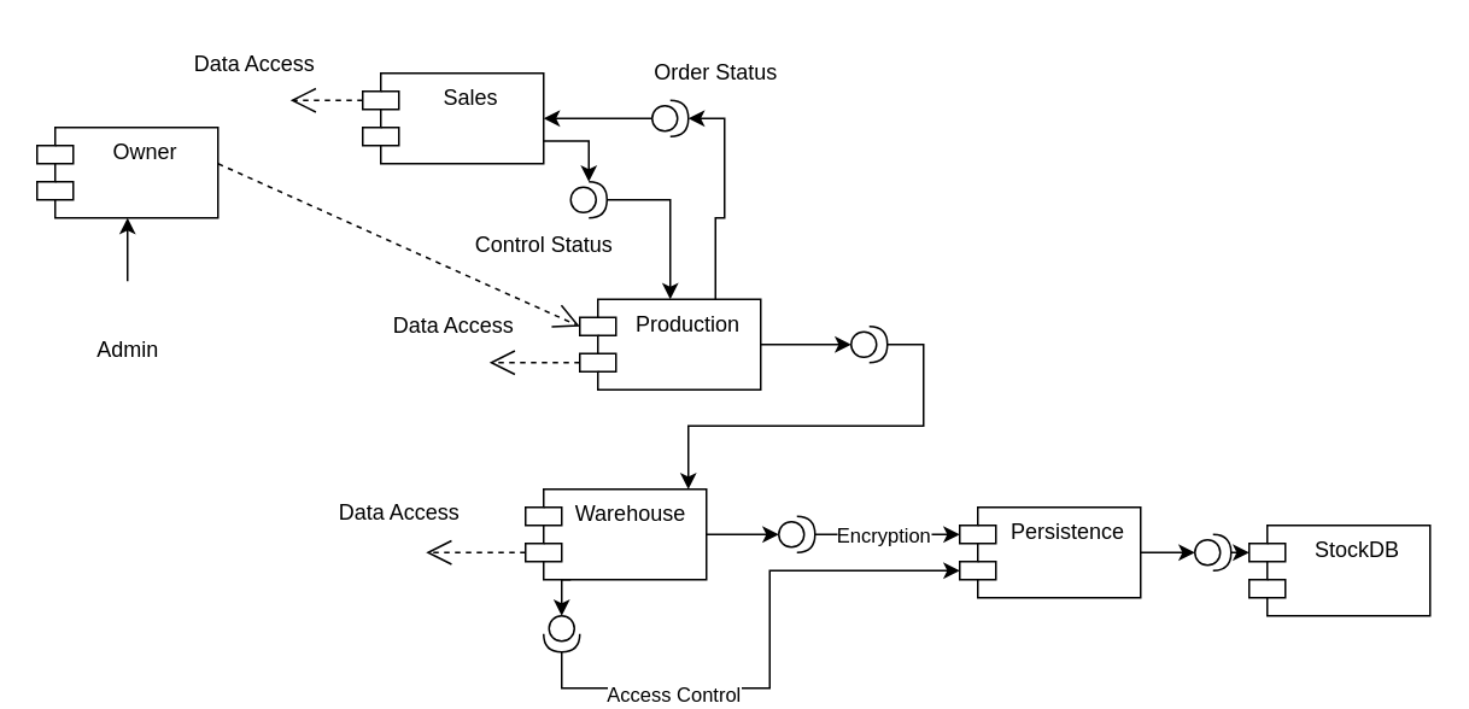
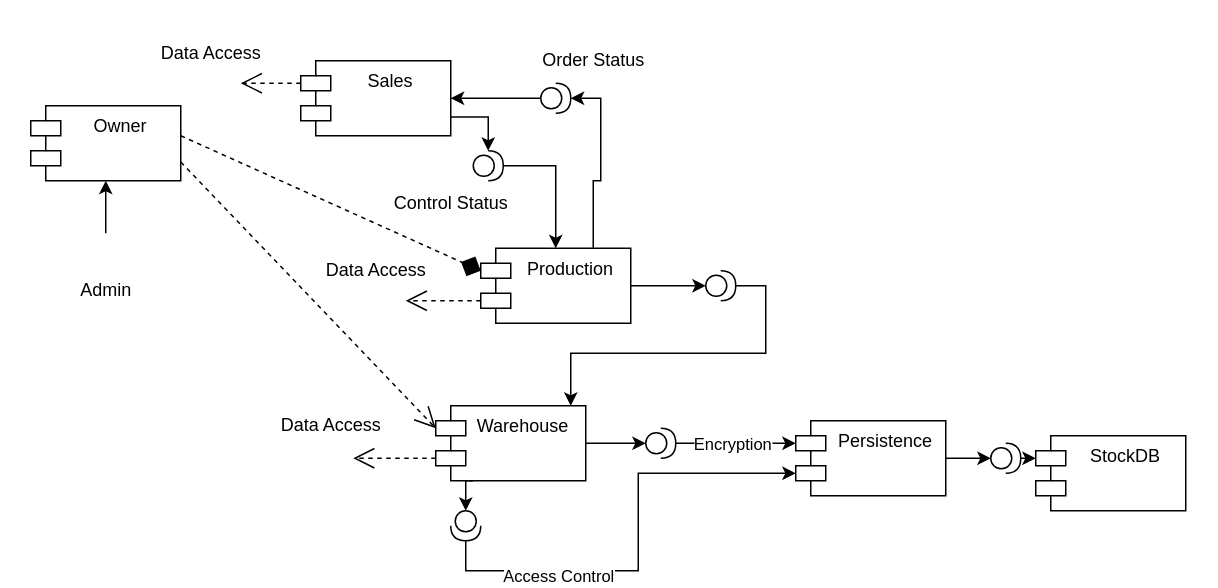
  <mxCell id="0" />
  <mxCell id="1" parent="0" />
  <mxCell id="2" value="Owner" style="shape=module;align=left;spacingLeft=20;align=center;verticalAlign=top;whiteSpace=wrap;html=1;" parent="1" vertex="1"><mxGeometry x="20" y="70" width="100" height="50" as="geometry" /></mxCell>
  <mxCell id="3" value="Warehouse&amp;nbsp;" style="shape=module;align=left;spacingLeft=20;align=center;verticalAlign=top;whiteSpace=wrap;html=1;" parent="1" vertex="1"><mxGeometry x="290" y="270" width="100" height="50" as="geometry" /></mxCell>
  <mxCell id="4" style="edgeStyle=orthogonalEdgeStyle;rounded=0;orthogonalLoop=1;jettySize=auto;html=1;exitX=1;exitY=0.75;exitDx=0;exitDy=0;" edge="1" parent="1" source="5" target="14"><mxGeometry relative="1" as="geometry" /></mxCell>
  <mxCell id="5" value="Sales" style="shape=module;align=left;spacingLeft=20;align=center;verticalAlign=top;whiteSpace=wrap;html=1;" parent="1" vertex="1"><mxGeometry x="200" y="40" width="100" height="50" as="geometry" /></mxCell>
  <mxCell id="6" value="Production" style="shape=module;align=left;spacingLeft=20;align=center;verticalAlign=top;whiteSpace=wrap;html=1;" parent="1" vertex="1"><mxGeometry x="320" y="165" width="100" height="50" as="geometry" /></mxCell>
- <mxCell id="7" value="" style="endArrow=open;endSize=12;dashed=1;html=1;rounded=0;exitX=1;exitY=0.4;exitDx=0;exitDy=0;entryX=0;entryY=0;entryDx=0;entryDy=15;entryPerimeter=0;exitPerimeter=0;" parent="1" source="2" target="6" edge="1"><mxGeometry width="160" relative="1" as="geometry"><mxPoint x="200" y="150" as="sourcePoint" /><mxPoint x="360" y="150" as="targetPoint" /></mxGeometry></mxCell>
+ <mxCell id="7" value="" style="endArrow=diamond;endSize=12;dashed=1;html=1;rounded=0;exitX=1;exitY=0.4;exitDx=0;exitDy=0;entryX=0;entryY=0;entryDx=0;entryDy=15;entryPerimeter=0;exitPerimeter=0;" parent="1" source="2" target="6" edge="1"><mxGeometry width="160" relative="1" as="geometry"><mxPoint x="200" y="150" as="sourcePoint" /><mxPoint x="360" y="150" as="targetPoint" /></mxGeometry></mxCell>
+ <mxCell id="8" value="" style="endArrow=open;endSize=12;dashed=1;html=1;rounded=0;exitX=1;exitY=0.75;exitDx=0;exitDy=0;entryX=0;entryY=0;entryDx=0;entryDy=15;entryPerimeter=0;" parent="1" source="2" target="3" edge="1"><mxGeometry width="160" relative="1" as="geometry"><mxPoint x="270" y="250" as="sourcePoint" /><mxPoint x="430" y="250" as="targetPoint" /></mxGeometry></mxCell>
  <mxCell id="9" value="StockDB" style="shape=module;align=left;spacingLeft=20;align=center;verticalAlign=top;whiteSpace=wrap;html=1;" parent="1" vertex="1"><mxGeometry x="690" y="290" width="100" height="50" as="geometry" /></mxCell>
  <mxCell id="10" value="" style="shape=providedRequiredInterface;html=1;verticalLabelPosition=bottom;sketch=0;" parent="1" vertex="1"><mxGeometry x="470" y="180" width="20" height="20" as="geometry" /></mxCell>
  <mxCell id="11" style="edgeStyle=orthogonalEdgeStyle;rounded=0;orthogonalLoop=1;jettySize=auto;html=1;exitX=1;exitY=0.5;exitDx=0;exitDy=0;entryX=0;entryY=0.5;entryDx=0;entryDy=0;entryPerimeter=0;" parent="1" source="6" target="10" edge="1"><mxGeometry relative="1" as="geometry"><Array as="points" /></mxGeometry></mxCell>
  <mxCell id="12" style="edgeStyle=orthogonalEdgeStyle;rounded=0;orthogonalLoop=1;jettySize=auto;html=1;exitX=1;exitY=0.5;exitDx=0;exitDy=0;exitPerimeter=0;entryX=0.9;entryY=0;entryDx=0;entryDy=0;entryPerimeter=0;" parent="1" source="10" target="3" edge="1"><mxGeometry relative="1" as="geometry" /></mxCell>
  <mxCell id="13" style="edgeStyle=orthogonalEdgeStyle;rounded=0;orthogonalLoop=1;jettySize=auto;html=1;exitX=1;exitY=0.5;exitDx=0;exitDy=0;exitPerimeter=0;entryX=0.5;entryY=0;entryDx=0;entryDy=0;" edge="1" parent="1" source="14" target="6"><mxGeometry relative="1" as="geometry"><mxPoint x="370" y="150" as="targetPoint" /><Array as="points"><mxPoint x="370" y="110" /><mxPoint x="370" y="150" /></Array></mxGeometry></mxCell>
  <mxCell id="14" value="" style="shape=providedRequiredInterface;html=1;verticalLabelPosition=bottom;sketch=0;" parent="1" vertex="1"><mxGeometry x="315" y="100" width="20" height="20" as="geometry" /></mxCell>
  <mxCell id="15" value="Control Status" style="text;html=1;align=center;verticalAlign=middle;resizable=0;points=[];autosize=1;strokeColor=none;fillColor=none;" parent="1" vertex="1"><mxGeometry x="240" y="120" width="120" height="30" as="geometry" /></mxCell>
  <mxCell id="16" style="edgeStyle=orthogonalEdgeStyle;rounded=0;orthogonalLoop=1;jettySize=auto;html=1;exitX=0;exitY=0.5;exitDx=0;exitDy=0;exitPerimeter=0;entryX=1;entryY=0.5;entryDx=0;entryDy=0;" edge="1" parent="1" source="17" target="5"><mxGeometry relative="1" as="geometry" /></mxCell>
  <mxCell id="17" value="" style="shape=providedRequiredInterface;html=1;verticalLabelPosition=bottom;sketch=0;" vertex="1" parent="1"><mxGeometry x="360" y="55" width="20" height="20" as="geometry" /></mxCell>
  <mxCell id="18" style="edgeStyle=orthogonalEdgeStyle;rounded=0;orthogonalLoop=1;jettySize=auto;html=1;exitX=0.75;exitY=0;exitDx=0;exitDy=0;entryX=1;entryY=0.5;entryDx=0;entryDy=0;entryPerimeter=0;" edge="1" parent="1" source="6" target="17"><mxGeometry relative="1" as="geometry" /></mxCell>
  <mxCell id="19" value="Order Status" style="text;html=1;align=center;verticalAlign=middle;resizable=0;points=[];autosize=1;strokeColor=none;fillColor=none;" vertex="1" parent="1"><mxGeometry x="350" y="25" width="90" height="30" as="geometry" /></mxCell>
  <mxCell id="20" value="" style="ellipse;html=1;shape=endState;strokeColor=none;" vertex="1" parent="1"><mxGeometry x="240" y="185" width="30" height="30" as="geometry" /></mxCell>
  <mxCell id="21" value="" style="ellipse;html=1;shape=endState;strokeColor=none;" vertex="1" parent="1"><mxGeometry x="130" y="40" width="30" height="30" as="geometry" /></mxCell>
  <mxCell id="22" value="" style="ellipse;html=1;shape=endState;strokeColor=none;" vertex="1" parent="1"><mxGeometry x="205" y="290" width="30" height="30" as="geometry" /></mxCell>
  <mxCell id="23" value="" style="endArrow=open;endSize=12;dashed=1;html=1;rounded=0;exitX=0;exitY=0;exitDx=0;exitDy=15;exitPerimeter=0;entryX=1;entryY=0.5;entryDx=0;entryDy=0;" edge="1" parent="1" source="5" target="21"><mxGeometry width="160" relative="1" as="geometry"><mxPoint x="150" y="250" as="sourcePoint" /><mxPoint x="310" y="250" as="targetPoint" /></mxGeometry></mxCell>
  <mxCell id="24" value="Data Access" style="text;html=1;align=center;verticalAlign=middle;resizable=0;points=[];autosize=1;strokeColor=none;fillColor=none;" vertex="1" parent="1"><mxGeometry x="95" y="20" width="90" height="30" as="geometry" /></mxCell>
  <mxCell id="25" value="" style="endArrow=open;endSize=12;dashed=1;html=1;rounded=0;exitX=0;exitY=0;exitDx=0;exitDy=35;exitPerimeter=0;entryX=1;entryY=0.5;entryDx=0;entryDy=0;" edge="1" parent="1" source="6" target="20"><mxGeometry width="160" relative="1" as="geometry"><mxPoint x="150" y="240" as="sourcePoint" /><mxPoint x="310" y="240" as="targetPoint" /></mxGeometry></mxCell>
  <mxCell id="26" value="Data Access" style="text;html=1;align=center;verticalAlign=middle;resizable=0;points=[];autosize=1;strokeColor=none;fillColor=none;" vertex="1" parent="1"><mxGeometry x="205" y="165" width="90" height="30" as="geometry" /></mxCell>
  <mxCell id="27" value="" style="endArrow=open;endSize=12;dashed=1;html=1;rounded=0;exitX=0;exitY=0;exitDx=0;exitDy=35;exitPerimeter=0;entryX=1;entryY=0.5;entryDx=0;entryDy=0;" edge="1" parent="1" source="3" target="22"><mxGeometry width="160" relative="1" as="geometry"><mxPoint x="150" y="240" as="sourcePoint" /><mxPoint x="310" y="240" as="targetPoint" /></mxGeometry></mxCell>
  <mxCell id="28" value="Data Access" style="text;html=1;align=center;verticalAlign=middle;resizable=0;points=[];autosize=1;strokeColor=none;fillColor=none;" vertex="1" parent="1"><mxGeometry x="175" y="268" width="90" height="30" as="geometry" /></mxCell>
  <mxCell id="29" value="Persistence" style="shape=module;align=left;spacingLeft=20;align=center;verticalAlign=top;whiteSpace=wrap;html=1;" vertex="1" parent="1"><mxGeometry x="530" y="280" width="100" height="50" as="geometry" /></mxCell>
  <mxCell id="30" value="" style="shape=providedRequiredInterface;html=1;verticalLabelPosition=bottom;sketch=0;flipH=0;flipV=0;direction=south;" vertex="1" parent="1"><mxGeometry x="300" y="340" width="20" height="20" as="geometry" /></mxCell>
  <mxCell id="31" style="edgeStyle=orthogonalEdgeStyle;rounded=0;orthogonalLoop=1;jettySize=auto;html=1;exitX=0.25;exitY=1;exitDx=0;exitDy=0;entryX=0;entryY=0.5;entryDx=0;entryDy=0;entryPerimeter=0;" edge="1" parent="1" source="3" target="30"><mxGeometry relative="1" as="geometry" /></mxCell>
  <mxCell id="32" value="" style="shape=providedRequiredInterface;html=1;verticalLabelPosition=bottom;sketch=0;direction=east;" vertex="1" parent="1"><mxGeometry x="430" y="285" width="20" height="20" as="geometry" /></mxCell>
  <mxCell id="33" value="" style="shape=providedRequiredInterface;html=1;verticalLabelPosition=bottom;sketch=0;" vertex="1" parent="1"><mxGeometry x="660" y="295" width="20" height="20" as="geometry" /></mxCell>
  <mxCell id="34" style="edgeStyle=orthogonalEdgeStyle;rounded=0;orthogonalLoop=1;jettySize=auto;html=1;exitX=1;exitY=0.5;exitDx=0;exitDy=0;exitPerimeter=0;entryX=0;entryY=0;entryDx=0;entryDy=15;entryPerimeter=0;" edge="1" parent="1" source="33" target="9"><mxGeometry relative="1" as="geometry" /></mxCell>
  <mxCell id="35" style="edgeStyle=orthogonalEdgeStyle;rounded=0;orthogonalLoop=1;jettySize=auto;html=1;exitX=0.5;exitY=0;exitDx=0;exitDy=0;entryX=0.5;entryY=1;entryDx=0;entryDy=0;" edge="1" parent="1" source="36" target="2"><mxGeometry relative="1" as="geometry" /></mxCell>
  <mxCell id="36" value="" style="ellipse;html=1;shape=endState;strokeColor=none;" vertex="1" parent="1"><mxGeometry x="55" y="155" width="30" height="30" as="geometry" /></mxCell>
  <mxCell id="37" value="Admin" style="text;html=1;align=center;verticalAlign=middle;resizable=0;points=[];autosize=1;strokeColor=none;fillColor=none;" vertex="1" parent="1"><mxGeometry x="40" y="178" width="60" height="30" as="geometry" /></mxCell>
  <mxCell id="38" style="edgeStyle=orthogonalEdgeStyle;rounded=0;orthogonalLoop=1;jettySize=auto;html=1;exitX=1;exitY=0.5;exitDx=0;exitDy=0;exitPerimeter=0;entryX=0;entryY=0;entryDx=0;entryDy=15;entryPerimeter=0;" edge="1" parent="1" source="32" target="29"><mxGeometry relative="1" as="geometry" /></mxCell>
  <mxCell id="39" value="Encryption" style="edgeLabel;html=1;align=center;verticalAlign=middle;resizable=0;points=[];" vertex="1" connectable="0" parent="38"><mxGeometry x="-0.333" y="-2" relative="1" as="geometry"><mxPoint x="10" y="-2" as="offset" /></mxGeometry></mxCell>
  <mxCell id="40" style="edgeStyle=orthogonalEdgeStyle;rounded=0;orthogonalLoop=1;jettySize=auto;html=1;exitX=1;exitY=0.5;exitDx=0;exitDy=0;exitPerimeter=0;entryX=0;entryY=0;entryDx=0;entryDy=35;entryPerimeter=0;" edge="1" parent="1" source="30" target="29"><mxGeometry relative="1" as="geometry" /></mxCell>
  <mxCell id="41" value="Access Control" style="edgeLabel;html=1;align=center;verticalAlign=middle;resizable=0;points=[];" vertex="1" connectable="0" parent="40"><mxGeometry x="-0.472" y="-3" relative="1" as="geometry"><mxPoint as="offset" /></mxGeometry></mxCell>
  <mxCell id="42" style="edgeStyle=orthogonalEdgeStyle;rounded=0;orthogonalLoop=1;jettySize=auto;html=1;exitX=1;exitY=0.5;exitDx=0;exitDy=0;entryX=0;entryY=0.5;entryDx=0;entryDy=0;entryPerimeter=0;" edge="1" parent="1" source="3" target="32"><mxGeometry relative="1" as="geometry" /></mxCell>
  <mxCell id="43" style="edgeStyle=orthogonalEdgeStyle;rounded=0;orthogonalLoop=1;jettySize=auto;html=1;exitX=1;exitY=0.5;exitDx=0;exitDy=0;entryX=0;entryY=0.5;entryDx=0;entryDy=0;entryPerimeter=0;" edge="1" parent="1" source="29" target="33"><mxGeometry relative="1" as="geometry" /></mxCell>
